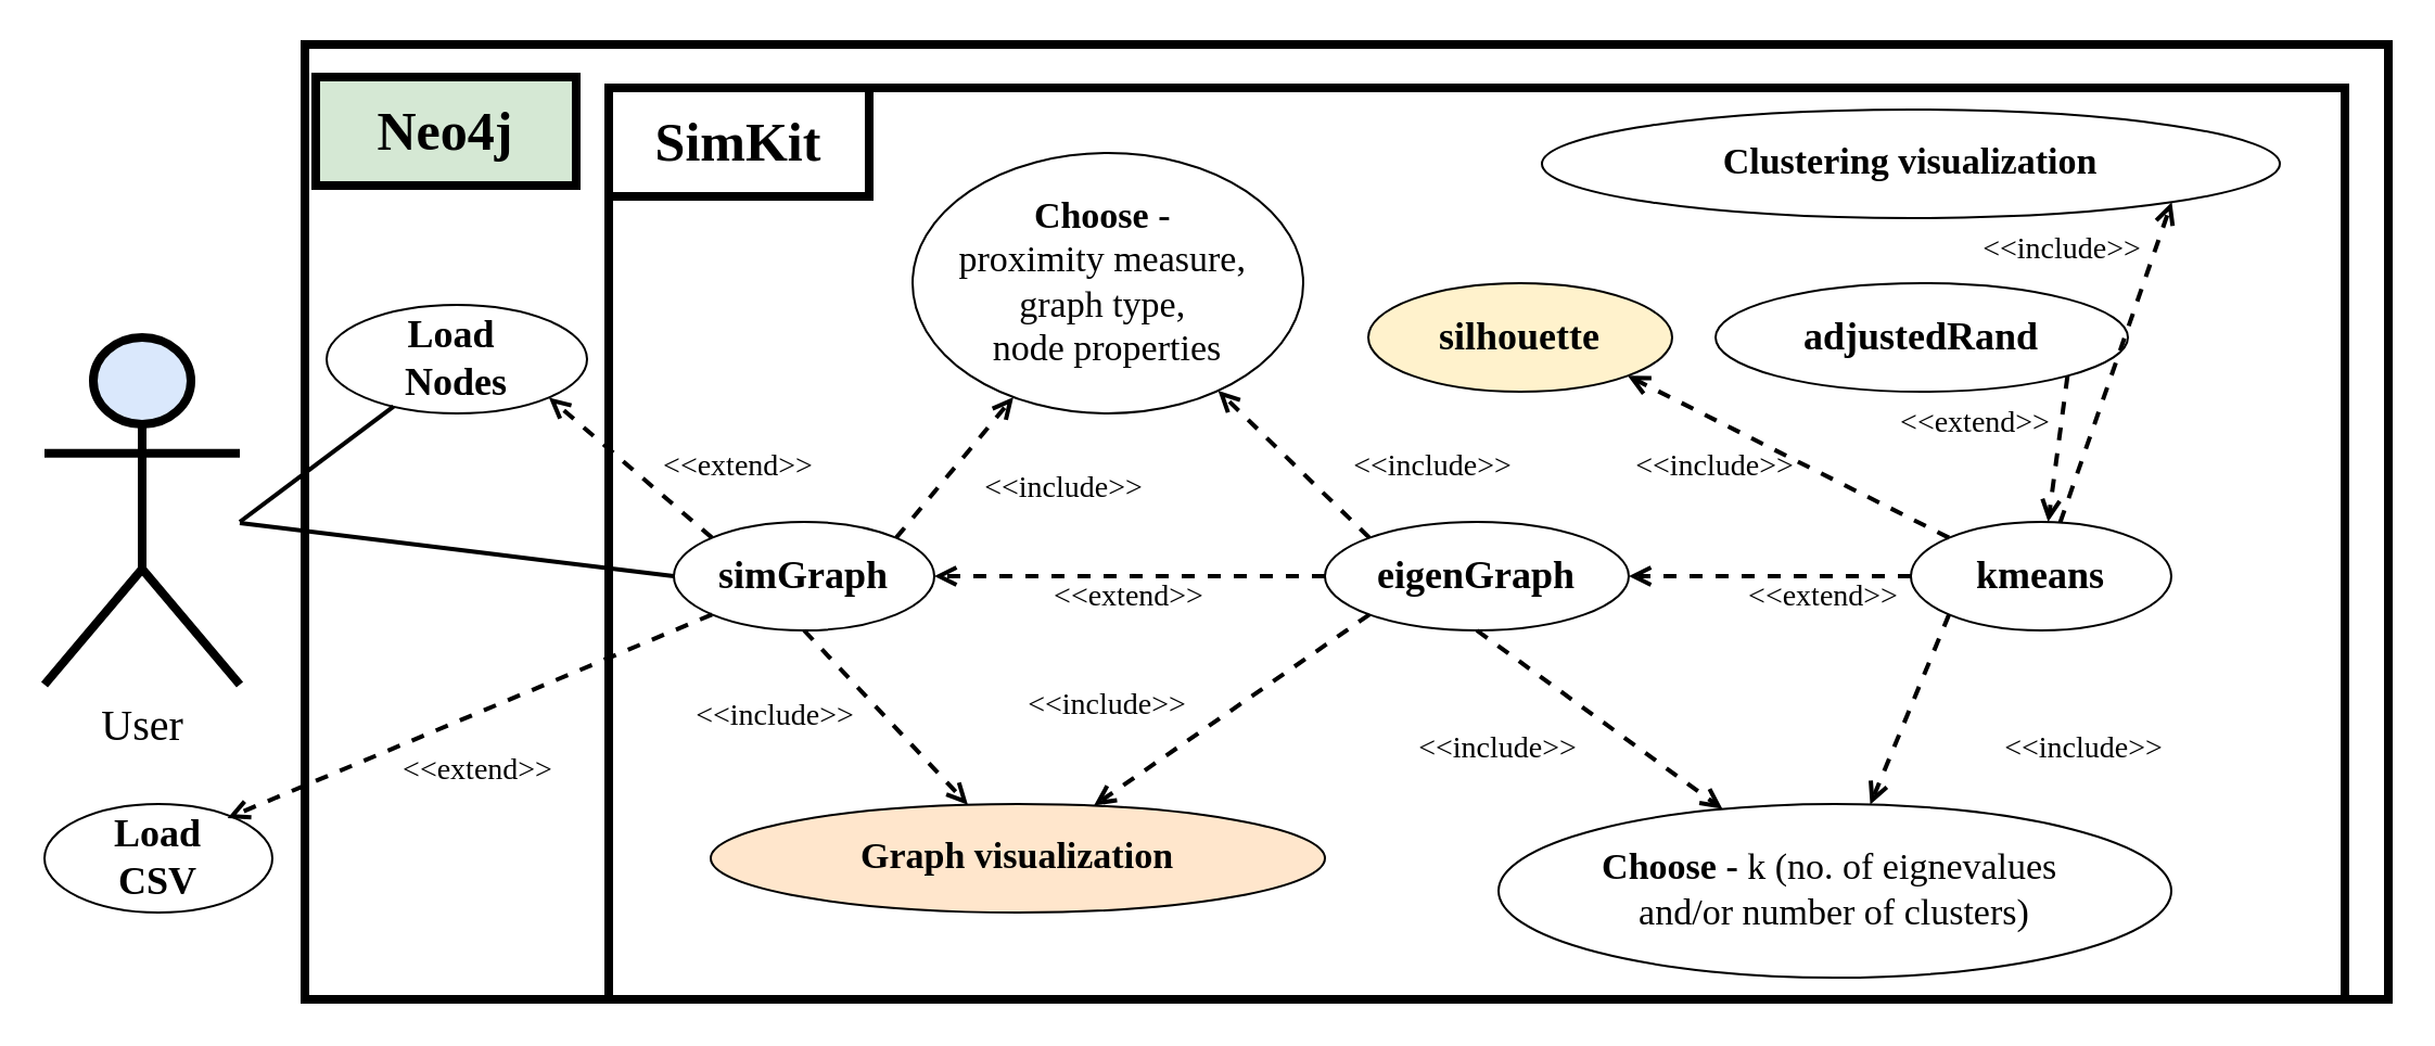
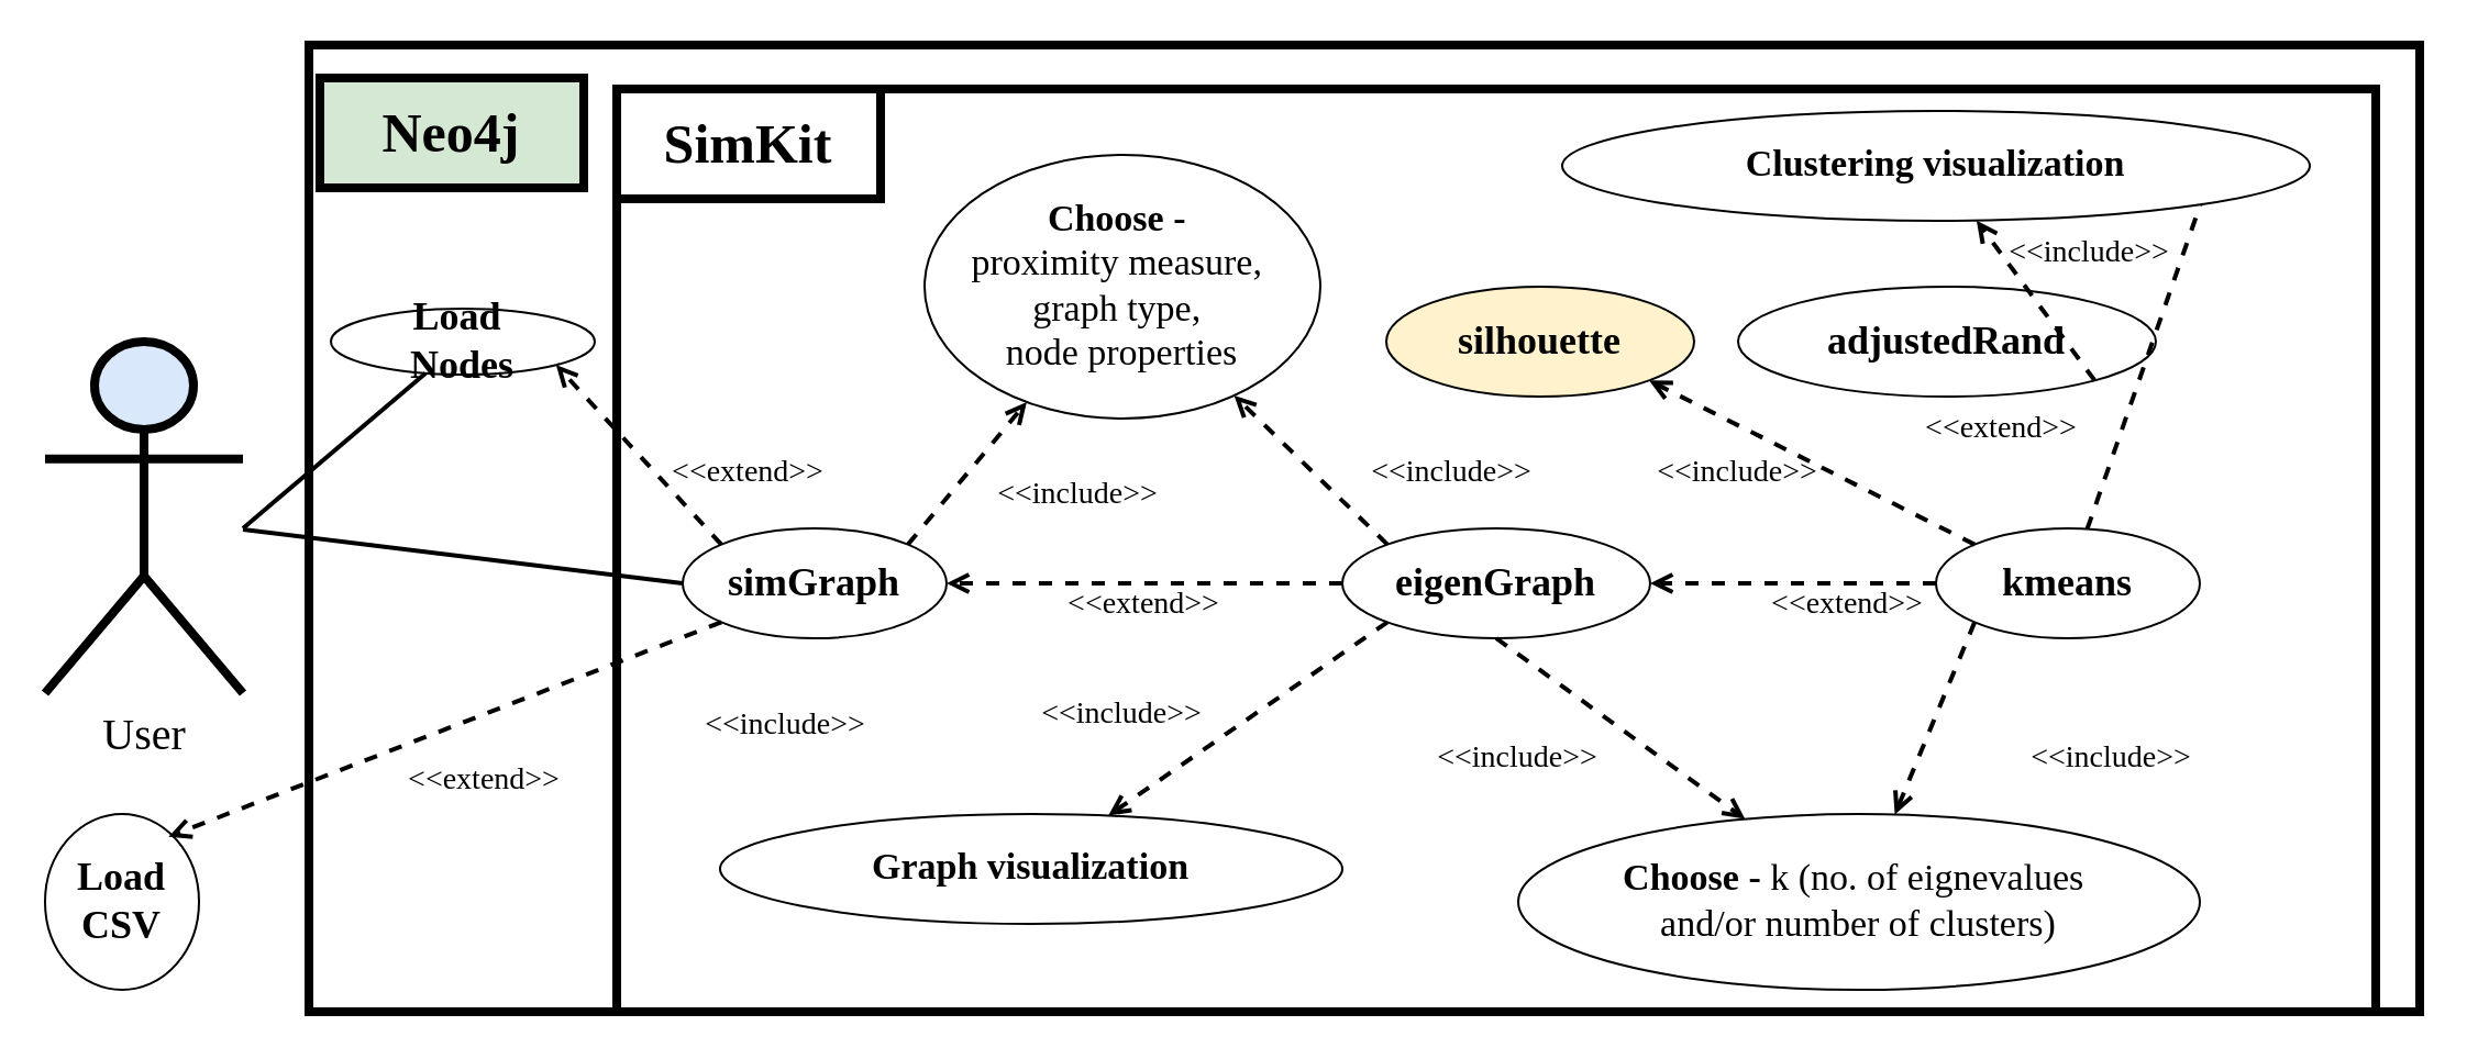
  <mxCell id="0" />
  <mxCell id="1" parent="0" />
  <mxCell id="2" value="" style="rounded=0;whiteSpace=wrap;html=1;strokeWidth=4;" parent="1" vertex="1"><mxGeometry x="140" y="20" width="960" height="440" as="geometry" /></mxCell>
  <mxCell id="3" value="Neo4j" style="rounded=0;whiteSpace=wrap;html=1;strokeWidth=4;fontSize=25;fontFamily=Verdana;fontStyle=1;fillColor=#d5e8d4;strokeColor=#000000;" parent="1" vertex="1"><mxGeometry x="145" y="35" width="120" height="50" as="geometry" /></mxCell>
  <mxCell id="4" value="" style="rounded=0;whiteSpace=wrap;html=1;strokeWidth=4;" parent="1" vertex="1"><mxGeometry x="280" y="40" width="800" height="420" as="geometry" /></mxCell>
  <mxCell id="5" value="SimKit" style="rounded=0;whiteSpace=wrap;html=1;strokeWidth=4;fontSize=25;fontFamily=Verdana;fontStyle=1;fillColor=#ffffff;strokeColor=#000000;" parent="1" vertex="1"><mxGeometry x="280" y="40" width="120" height="50" as="geometry" /></mxCell>
  <mxCell id="6" value="&lt;font face=&quot;Verdana&quot; style=&quot;font-size: 20px;&quot;&gt;User&lt;/font&gt;" style="shape=umlActor;verticalLabelPosition=bottom;verticalAlign=top;html=1;outlineConnect=0;strokeWidth=4;fillColor=#dae8fc;strokeColor=#000000;" parent="1" vertex="1"><mxGeometry x="20" y="155" width="90" height="160" as="geometry" /></mxCell>
  <mxCell id="7" value="simGraph" style="ellipse;whiteSpace=wrap;html=1;fontSize=18;fontStyle=1;fontFamily=Verdana;" parent="1" vertex="1"><mxGeometry x="310" y="240" width="120" height="50" as="geometry" /></mxCell>
  <mxCell id="8" value="eigenGraph" style="ellipse;whiteSpace=wrap;html=1;fontSize=18;fontStyle=1;fontFamily=Verdana;" parent="1" vertex="1"><mxGeometry x="610" y="240" width="140" height="50" as="geometry" /></mxCell>
  <mxCell id="9" value="kmeans" style="ellipse;whiteSpace=wrap;html=1;fontSize=18;fontStyle=1;fontFamily=Verdana;" parent="1" vertex="1"><mxGeometry x="880" y="240" width="120" height="50" as="geometry" /></mxCell>
  <mxCell id="10" value="silhouette" style="ellipse;whiteSpace=wrap;html=1;fontSize=18;fontStyle=1;fontFamily=Verdana;fillColor=#fff2cc;" parent="1" vertex="1"><mxGeometry x="630" y="130" width="140" height="50" as="geometry" /></mxCell>
  <mxCell id="11" value="adjustedRand" style="ellipse;whiteSpace=wrap;html=1;fontSize=18;fontStyle=1;fontFamily=Verdana;" parent="1" vertex="1"><mxGeometry x="790" y="130" width="190" height="50" as="geometry" /></mxCell>
  <mxCell id="12" value="" style="endArrow=open;html=1;rounded=0;entryX=1;entryY=0.5;entryDx=0;entryDy=0;exitX=0;exitY=0.5;exitDx=0;exitDy=0;endFill=0;dashed=1;strokeWidth=2;" parent="1" source="8" target="7" edge="1"><mxGeometry width="50" height="50" relative="1" as="geometry"><mxPoint x="450" y="240" as="sourcePoint" /><mxPoint x="500" y="190" as="targetPoint" /></mxGeometry></mxCell>
  <mxCell id="13" value="&amp;lt;&amp;lt;extend&amp;gt;&amp;gt;" style="text;html=1;align=center;verticalAlign=middle;whiteSpace=wrap;rounded=0;fontSize=14;fontFamily=Verdana;fontStyle=0" parent="1" vertex="1"><mxGeometry x="490" y="260" width="60" height="30" as="geometry" /></mxCell>
  <mxCell id="14" value="" style="endArrow=open;html=1;rounded=0;entryX=1;entryY=0.5;entryDx=0;entryDy=0;exitX=0;exitY=0.5;exitDx=0;exitDy=0;endFill=0;dashed=1;strokeWidth=2;" parent="1" source="9" target="8" edge="1"><mxGeometry width="50" height="50" relative="1" as="geometry"><mxPoint x="620" y="275" as="sourcePoint" /><mxPoint x="440" y="275" as="targetPoint" /></mxGeometry></mxCell>
  <mxCell id="15" value="&amp;lt;&amp;lt;extend&amp;gt;&amp;gt;" style="text;html=1;align=center;verticalAlign=middle;whiteSpace=wrap;rounded=0;fontSize=14;fontFamily=Verdana;fontStyle=0" parent="1" vertex="1"><mxGeometry x="810" y="260" width="60" height="30" as="geometry" /></mxCell>
  <mxCell id="16" value="" style="endArrow=open;html=1;rounded=0;entryX=1;entryY=1;entryDx=0;entryDy=0;exitX=0;exitY=0;exitDx=0;exitDy=0;endFill=0;dashed=1;strokeWidth=2;" parent="1" source="9" target="10" edge="1"><mxGeometry width="50" height="50" relative="1" as="geometry"><mxPoint x="940" y="275" as="sourcePoint" /><mxPoint x="760" y="275" as="targetPoint" /></mxGeometry></mxCell>
  <mxCell id="17" value="&amp;lt;&amp;lt;include&amp;gt;&amp;gt;" style="text;html=1;align=center;verticalAlign=middle;whiteSpace=wrap;rounded=0;fontSize=14;fontFamily=Verdana;fontStyle=0" parent="1" vertex="1"><mxGeometry x="760" y="200" width="60" height="30" as="geometry" /></mxCell>
- <mxCell id="18" value="" style="endArrow=open;html=1;rounded=0;exitX=1;exitY=1;exitDx=0;exitDy=0;endFill=0;dashed=1;strokeWidth=2;" parent="1" source="11" target="9" edge="1"><mxGeometry width="50" height="50" relative="1" as="geometry"><mxPoint x="957" y="257" as="sourcePoint" /><mxPoint x="805" y="98" as="targetPoint" /></mxGeometry></mxCell>
+ <mxCell id="18" value="" style="endArrow=open;html=1;rounded=0;exitX=1;exitY=1;exitDx=0;exitDy=0;endFill=0;dashed=1;strokeWidth=2;" parent="1" source="11" target="38" edge="1"><mxGeometry width="50" height="50" relative="1" as="geometry"><mxPoint x="957" y="257" as="sourcePoint" /><mxPoint x="805" y="98" as="targetPoint" /></mxGeometry></mxCell>
  <mxCell id="19" value="&amp;lt;&amp;lt;extend&amp;gt;&amp;gt;" style="text;html=1;align=center;verticalAlign=middle;whiteSpace=wrap;rounded=0;fontSize=14;fontFamily=Verdana;fontStyle=0" parent="1" vertex="1"><mxGeometry x="880" y="180" width="60" height="30" as="geometry" /></mxCell>
- <mxCell id="20" value="Load&amp;nbsp;&lt;div&gt;&lt;span style=&quot;background-color: initial;&quot;&gt;Nodes&lt;/span&gt;&lt;/div&gt;" style="ellipse;whiteSpace=wrap;html=1;fontSize=18;fontStyle=1;fontFamily=Verdana;" parent="1" vertex="1"><mxGeometry x="150" y="140" width="120" height="50" as="geometry" /></mxCell>
+ <mxCell id="20" value="Load&amp;nbsp;&lt;div&gt;&lt;span style=&quot;background-color: initial;&quot;&gt;Nodes&lt;/span&gt;&lt;/div&gt;" style="ellipse;whiteSpace=wrap;html=1;fontSize=18;fontStyle=1;fontFamily=Verdana;" parent="1" vertex="1"><mxGeometry x="150" y="140" width="120" height="30" as="geometry" /></mxCell>
  <mxCell id="21" value="" style="endArrow=open;html=1;rounded=0;entryX=1;entryY=1;entryDx=0;entryDy=0;exitX=0;exitY=0;exitDx=0;exitDy=0;endFill=0;dashed=1;strokeWidth=2;" parent="1" source="7" target="20" edge="1"><mxGeometry width="50" height="50" relative="1" as="geometry"><mxPoint x="620" y="275" as="sourcePoint" /><mxPoint x="440" y="275" as="targetPoint" /></mxGeometry></mxCell>
  <mxCell id="22" value="&amp;lt;&amp;lt;extend&amp;gt;&amp;gt;" style="text;html=1;align=center;verticalAlign=middle;whiteSpace=wrap;rounded=0;fontSize=14;fontFamily=Verdana;fontStyle=0" parent="1" vertex="1"><mxGeometry x="310" y="200" width="60" height="30" as="geometry" /></mxCell>
  <mxCell id="23" value="Choose -&amp;nbsp;&lt;div style=&quot;font-size: 17px;&quot;&gt;&lt;span style=&quot;font-weight: normal; font-size: 17px;&quot;&gt;proximity measure,&amp;nbsp;&lt;/span&gt;&lt;/div&gt;&lt;div style=&quot;font-size: 17px;&quot;&gt;&lt;span style=&quot;font-weight: normal; font-size: 17px;&quot;&gt;graph type,&amp;nbsp;&lt;/span&gt;&lt;/div&gt;&lt;div style=&quot;font-size: 17px;&quot;&gt;&lt;span style=&quot;font-weight: normal; font-size: 17px;&quot;&gt;node properties&lt;/span&gt;&lt;/div&gt;" style="ellipse;whiteSpace=wrap;html=1;fontSize=17;fontStyle=1;fontFamily=Verdana;" parent="1" vertex="1"><mxGeometry x="420" y="70" width="180" height="120" as="geometry" /></mxCell>
  <mxCell id="24" value="" style="endArrow=open;html=1;rounded=0;exitX=1;exitY=0;exitDx=0;exitDy=0;endFill=0;dashed=1;strokeWidth=2;" parent="1" source="7" target="23" edge="1"><mxGeometry width="50" height="50" relative="1" as="geometry"><mxPoint x="620" y="275" as="sourcePoint" /><mxPoint x="440" y="275" as="targetPoint" /></mxGeometry></mxCell>
  <mxCell id="25" value="&amp;lt;&amp;lt;include&amp;gt;&amp;gt;" style="text;html=1;align=center;verticalAlign=middle;whiteSpace=wrap;rounded=0;fontSize=14;fontFamily=Verdana;fontStyle=0" parent="1" vertex="1"><mxGeometry x="460" y="210" width="60" height="30" as="geometry" /></mxCell>
  <mxCell id="26" value="" style="endArrow=open;html=1;rounded=0;exitX=0;exitY=0;exitDx=0;exitDy=0;endFill=0;dashed=1;strokeWidth=2;" parent="1" source="8" target="23" edge="1"><mxGeometry width="50" height="50" relative="1" as="geometry"><mxPoint x="423" y="257" as="sourcePoint" /><mxPoint x="530" y="170" as="targetPoint" /></mxGeometry></mxCell>
  <mxCell id="27" value="Choose - &lt;span style=&quot;font-weight: normal; font-size: 17px;&quot;&gt;k (no. of eignevalues&amp;nbsp;&lt;/span&gt;&lt;div style=&quot;font-size: 17px;&quot;&gt;&lt;span style=&quot;font-weight: normal; font-size: 17px;&quot;&gt;and/or number of clusters)&lt;/span&gt;&lt;/div&gt;" style="ellipse;whiteSpace=wrap;html=1;fontSize=17;fontStyle=1;fontFamily=Verdana;" parent="1" vertex="1"><mxGeometry x="690" y="370" width="310" height="80" as="geometry" /></mxCell>
  <mxCell id="28" value="" style="endArrow=open;html=1;rounded=0;exitX=0.5;exitY=1;exitDx=0;exitDy=0;endFill=0;dashed=1;strokeWidth=2;" parent="1" source="8" target="27" edge="1"><mxGeometry width="50" height="50" relative="1" as="geometry"><mxPoint x="640" y="257" as="sourcePoint" /><mxPoint x="615" y="148" as="targetPoint" /></mxGeometry></mxCell>
  <mxCell id="29" value="&amp;lt;&amp;lt;include&amp;gt;&amp;gt;" style="text;html=1;align=center;verticalAlign=middle;whiteSpace=wrap;rounded=0;fontSize=14;fontFamily=Verdana;fontStyle=0" parent="1" vertex="1"><mxGeometry x="660" y="330" width="60" height="30" as="geometry" /></mxCell>
  <mxCell id="30" value="" style="endArrow=open;html=1;rounded=0;exitX=0;exitY=1;exitDx=0;exitDy=0;endFill=0;dashed=1;strokeWidth=2;" parent="1" source="9" target="27" edge="1"><mxGeometry width="50" height="50" relative="1" as="geometry"><mxPoint x="640" y="257" as="sourcePoint" /><mxPoint x="615" y="148" as="targetPoint" /></mxGeometry></mxCell>
  <mxCell id="31" value="&amp;lt;&amp;lt;include&amp;gt;&amp;gt;" style="text;html=1;align=center;verticalAlign=middle;whiteSpace=wrap;rounded=0;fontSize=14;fontFamily=Verdana;fontStyle=0" parent="1" vertex="1"><mxGeometry x="930" y="330" width="60" height="30" as="geometry" /></mxCell>
  <mxCell id="32" value="" style="endArrow=none;html=1;rounded=0;strokeWidth=2;" edge="1" parent="1" target="20"><mxGeometry width="50" height="50" relative="1" as="geometry"><mxPoint x="110" y="240" as="sourcePoint" /><mxPoint x="670" y="230" as="targetPoint" /></mxGeometry></mxCell>
- <mxCell id="33" value="Load&lt;div&gt;CSV&lt;/div&gt;" style="ellipse;whiteSpace=wrap;html=1;fontSize=18;fontStyle=1;fontFamily=Verdana;" vertex="1" parent="1"><mxGeometry x="20" y="370" width="105" height="50" as="geometry" /></mxCell>
+ <mxCell id="33" value="Load&lt;div&gt;CSV&lt;/div&gt;" style="ellipse;whiteSpace=wrap;html=1;fontSize=18;fontStyle=1;fontFamily=Verdana;" vertex="1" parent="1"><mxGeometry x="20" y="370" width="70" height="80" as="geometry" /></mxCell>
  <mxCell id="34" value="" style="endArrow=none;html=1;rounded=0;strokeWidth=2;entryX=0;entryY=0.5;entryDx=0;entryDy=0;" edge="1" parent="1" source="6" target="7"><mxGeometry width="50" height="50" relative="1" as="geometry"><mxPoint x="100" y="260" as="sourcePoint" /><mxPoint x="181" y="210" as="targetPoint" /></mxGeometry></mxCell>
  <mxCell id="35" value="" style="endArrow=open;html=1;rounded=0;exitX=0;exitY=1;exitDx=0;exitDy=0;endFill=0;dashed=1;strokeWidth=2;entryX=0.803;entryY=0.129;entryDx=0;entryDy=0;entryPerimeter=0;" edge="1" parent="1" source="7" target="33"><mxGeometry width="50" height="50" relative="1" as="geometry"><mxPoint x="641" y="257" as="sourcePoint" /><mxPoint x="588" y="218" as="targetPoint" /></mxGeometry></mxCell>
  <mxCell id="36" value="&amp;lt;&amp;lt;extend&amp;gt;&amp;gt;" style="text;html=1;align=center;verticalAlign=middle;whiteSpace=wrap;rounded=0;fontSize=14;fontFamily=Verdana;fontStyle=0" vertex="1" parent="1"><mxGeometry x="190" y="340" width="60" height="30" as="geometry" /></mxCell>
  <mxCell id="37" value="&amp;lt;&amp;lt;include&amp;gt;&amp;gt;" style="text;html=1;align=center;verticalAlign=middle;whiteSpace=wrap;rounded=0;fontSize=14;fontFamily=Verdana;fontStyle=0" vertex="1" parent="1"><mxGeometry x="630" y="200" width="60" height="30" as="geometry" /></mxCell>
  <mxCell id="38" value="Clustering visualization" style="ellipse;whiteSpace=wrap;html=1;fontSize=17;fontStyle=1;fontFamily=Verdana;" vertex="1" parent="1"><mxGeometry x="710" y="50" width="340" height="50" as="geometry" /></mxCell>
- <mxCell id="39" value="" style="endArrow=open;html=1;rounded=0;exitX=0.573;exitY=0.007;exitDx=0;exitDy=0;endFill=0;dashed=1;strokeWidth=2;entryX=1;entryY=1;entryDx=0;entryDy=0;exitPerimeter=0;" edge="1" parent="1" source="9" target="38"><mxGeometry width="50" height="50" relative="1" as="geometry"><mxPoint x="962" y="183" as="sourcePoint" /><mxPoint x="990" y="250" as="targetPoint" /></mxGeometry></mxCell>
+ <mxCell id="39" value="" style="endArrow=none;html=1;rounded=0;exitX=0.573;exitY=0.007;exitDx=0;exitDy=0;endFill=0;dashed=1;strokeWidth=2;entryX=1;entryY=1;entryDx=0;entryDy=0;exitPerimeter=0;" edge="1" parent="1" source="9" target="38"><mxGeometry width="50" height="50" relative="1" as="geometry"><mxPoint x="962" y="183" as="sourcePoint" /><mxPoint x="990" y="250" as="targetPoint" /></mxGeometry></mxCell>
  <mxCell id="40" value="&amp;lt;&amp;lt;include&amp;gt;&amp;gt;" style="text;html=1;align=center;verticalAlign=middle;whiteSpace=wrap;rounded=0;fontSize=14;fontFamily=Verdana;fontStyle=0" vertex="1" parent="1"><mxGeometry x="920" y="100" width="60" height="30" as="geometry" /></mxCell>
- <mxCell id="41" value="Graph visualization" style="ellipse;whiteSpace=wrap;html=1;fontSize=17;fontStyle=1;fontFamily=Verdana;fillColor=#ffe6cc;" vertex="1" parent="1"><mxGeometry x="327" y="370" width="283" height="50" as="geometry" /></mxCell>
- <mxCell id="42" value="" style="endArrow=open;html=1;rounded=0;exitX=0.5;exitY=1;exitDx=0;exitDy=0;endFill=0;dashed=1;strokeWidth=2;" edge="1" parent="1" source="7" target="41"><mxGeometry width="50" height="50" relative="1" as="geometry"><mxPoint x="690" y="300" as="sourcePoint" /><mxPoint x="803" y="382" as="targetPoint" /></mxGeometry></mxCell>
+ <mxCell id="41" value="Graph visualization" style="ellipse;whiteSpace=wrap;html=1;fontSize=17;fontStyle=1;fontFamily=Verdana;" vertex="1" parent="1"><mxGeometry x="327" y="370" width="283" height="50" as="geometry" /></mxCell>
  <mxCell id="43" value="" style="endArrow=open;html=1;rounded=0;exitX=0;exitY=1;exitDx=0;exitDy=0;endFill=0;dashed=1;strokeWidth=2;" edge="1" parent="1" source="8" target="41"><mxGeometry width="50" height="50" relative="1" as="geometry"><mxPoint x="380" y="300" as="sourcePoint" /><mxPoint x="455" y="380" as="targetPoint" /></mxGeometry></mxCell>
  <mxCell id="44" value="&amp;lt;&amp;lt;include&amp;gt;&amp;gt;" style="text;html=1;align=center;verticalAlign=middle;whiteSpace=wrap;rounded=0;fontSize=14;fontFamily=Verdana;fontStyle=0" vertex="1" parent="1"><mxGeometry x="327" y="315" width="60" height="30" as="geometry" /></mxCell>
  <mxCell id="45" value="&amp;lt;&amp;lt;include&amp;gt;&amp;gt;" style="text;html=1;align=center;verticalAlign=middle;whiteSpace=wrap;rounded=0;fontSize=14;fontFamily=Verdana;fontStyle=0" vertex="1" parent="1"><mxGeometry x="480" y="310" width="60" height="30" as="geometry" /></mxCell>
